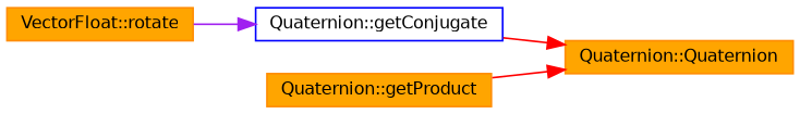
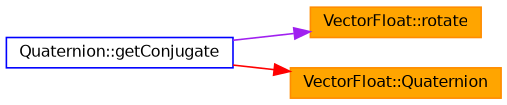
  digraph {
    rankdir=LR
    node [color=darkorange fillcolor=orange fontname=Helvetica fontsize=10 shape=record style=filled]
    edge [color=red fontname=Helvetica fontsize=10 labelfontname=Helvetica labelfontsize=10 style=solid]
    n1 [fontcolor=black height=0.2 label="VectorFloat::rotate" width=0.4]
    n2 [color=blue fillcolor=white height=0.2 label="Quaternion::getConjugate" width=0.4]
-   n3 [height=0.2 label="Quaternion::getProduct" width=0.4]
-   n4 [height=0.2 label="Quaternion::Quaternion" width=0.4]
-   n1 -> n2 [color=purple]
+   n4 [height=0.2 label="VectorFloat::Quaternion" width=0.4]
+   n2 -> n1 [color=purple]
    n2 -> n4
-   n3 -> n4
  }
